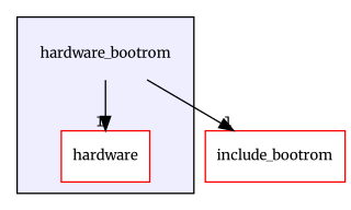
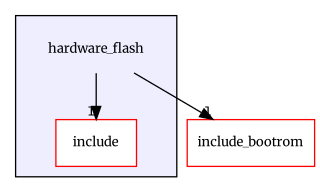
  digraph {
    compound=true
    fontname=Merriweather
    node [fontname=Merriweather fontsize=10 shape=box color=red fillcolor=white style=filled]
    edge [fontname=Merriweather headlabel=1 labeldistance=1.5 labelfontname=Helvetica labelfontsize=10]
-   n1 [label=hardware_bootrom shape=plaintext color="" fillcolor="" style=""]
-   n2 [label=hardware]
+   n1 [label=hardware_flash shape=plaintext color="" fillcolor="" style=""]
+   n2 [label=include]
    n3 [label=include_bootrom]
    subgraph cluster_1 {
      bgcolor="#eeeeff"
      pencolor=black
      n1
      n2
    }
    n1 -> n2
    n1 -> n3
  }
